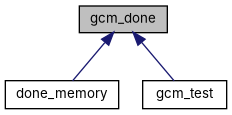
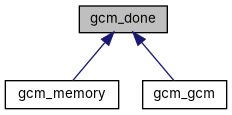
  digraph {
    fontname=Inter
    rankdir=TB
    node [color=black fillcolor=white fontname=Inter fontsize=10 shape=record style=filled]
    edge [color=midnightblue dir=back fontname=Inter fontsize=10 labelfontname=Helvetica labelfontsize=10 style=solid]
    n1 [fillcolor=grey75 fontcolor=black height=0.2 label=gcm_done width=0.4]
-   n2 [height=0.2 label=done_memory width=0.4]
-   n3 [height=0.2 label=gcm_test width=0.4]
+   n2 [height=0.2 label=gcm_memory width=0.4]
+   n3 [height=0.2 label=gcm_gcm width=0.4]
    n1 -> n2
    n1 -> n3
  }
